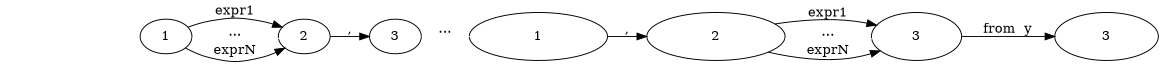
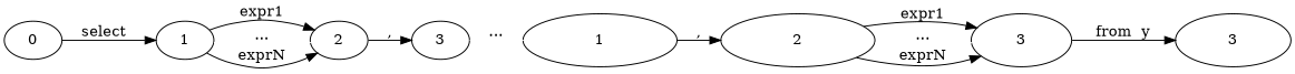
  digraph {
    d2tgraphstyle="scale=0.5"
    rankdir=LR
    edge [color=black]
    n1 [height=0.7 label=1 texlbl="$2*(M-1)$" width=2]
    n2 [height=0.7 label=2 texlbl="$2*M-1$" width=2]
    n3 [height=0.7 label=3 texlbl="$2*M$" width=1.3]
    n4 [height=0.7 label=3 texlbl="$2*M+1$" width=1.5]
+   0
    1
    2
    3
    n1 -> n2 [label=","]
    n2 -> n3 [label=" expr1 " texlbl="$expr_1$"]
    n2 -> n3 [color=white label=" ... "]
    n2 -> n3 [label=" exprN " texlbl="$expr_N$"]
    n3 -> n4 [label=" from \ y "]
+   0 -> 1 [label="select \ "]
    1 -> 2 [label=" expr1 " texlbl="$expr_1$"]
    1 -> 2 [color=white label=" ... "]
    1 -> 2 [label=" exprN " texlbl="$expr_N$"]
    2 -> 3 [label=","]
    3 -> n1 [color=white label="..."]
  }
